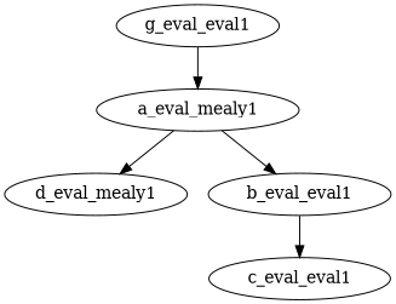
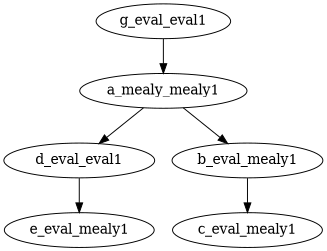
  digraph {
    n1 [label=g_eval_eval1]
-   a_eval_mealy1
-   d_eval_mealy1
-   b_eval_mealy1 [label=b_eval_eval1]
-   c_eval_mealy1 [label=c_eval_eval1]
+   a_eval_mealy1 [label=a_mealy_mealy1]
+   d_eval_mealy1 [label=d_eval_eval1]
+   b_eval_mealy1
+   e_eval_mealy1
+   c_eval_mealy1
    n1 -> a_eval_mealy1
    a_eval_mealy1 -> d_eval_mealy1
    a_eval_mealy1 -> b_eval_mealy1
+   d_eval_mealy1 -> e_eval_mealy1
    b_eval_mealy1 -> c_eval_mealy1
  }
